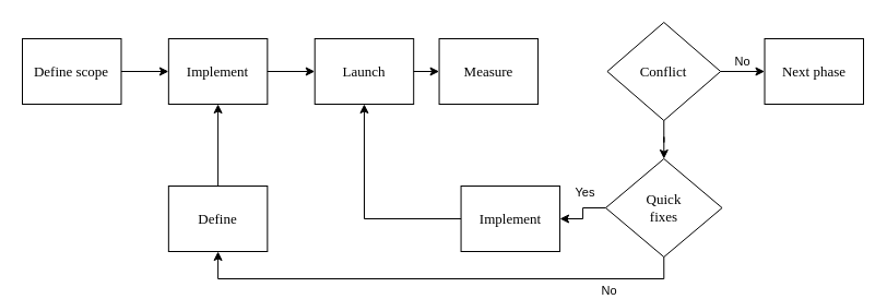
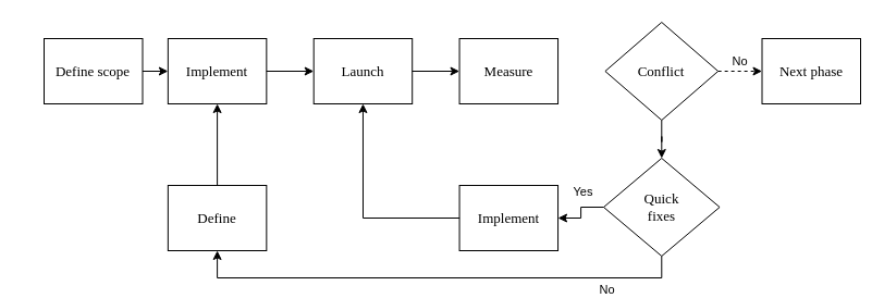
  <mxCell id="0" />
  <mxCell id="1" parent="0" />
  <mxCell id="2" value="" style="group" vertex="1" connectable="0" parent="1"><mxGeometry x="20" y="20" width="770" height="225" as="geometry" /></mxCell>
  <mxCell id="3" style="edgeStyle=orthogonalEdgeStyle;rounded=0;orthogonalLoop=1;jettySize=auto;html=1;exitX=1;exitY=0.5;exitDx=0;exitDy=0;entryX=0;entryY=0.5;entryDx=0;entryDy=0;" edge="1" parent="2" source="4" target="6"><mxGeometry relative="1" as="geometry" /></mxCell>
- <mxCell id="4" value="Define scope" style="rounded=0;whiteSpace=wrap;html=1;fontColor=#000000;strokeColor=default;fillColor=none;fontFamily=Adobe Clean;fontSize=13;strokeWidth=1;" vertex="1" parent="2"><mxGeometry y="15" width="90.488" height="60" as="geometry" /></mxCell>
+ <mxCell id="4" value="Define scope" style="rounded=0;whiteSpace=wrap;html=1;fontColor=#000000;strokeColor=default;fillColor=none;fontFamily=Adobe Clean;fontSize=13;strokeWidth=1;" vertex="1" parent="2"><mxGeometry x="20" y="15" width="90.488" height="60" as="geometry" /></mxCell>
  <mxCell id="5" style="edgeStyle=orthogonalEdgeStyle;rounded=0;orthogonalLoop=1;jettySize=auto;html=1;exitX=1;exitY=0.5;exitDx=0;exitDy=0;entryX=0;entryY=0.5;entryDx=0;entryDy=0;" edge="1" parent="2" source="6" target="8"><mxGeometry relative="1" as="geometry" /></mxCell>
  <mxCell id="6" value="Implement" style="rounded=0;whiteSpace=wrap;html=1;fontColor=#000000;strokeColor=default;fillColor=none;fontFamily=Adobe Clean;fontSize=13;strokeWidth=1;" vertex="1" parent="2"><mxGeometry x="133.854" y="15" width="90.488" height="60" as="geometry" /></mxCell>
  <mxCell id="7" style="edgeStyle=orthogonalEdgeStyle;rounded=0;orthogonalLoop=1;jettySize=auto;html=1;exitX=1;exitY=0.5;exitDx=0;exitDy=0;entryX=0;entryY=0.5;entryDx=0;entryDy=0;" edge="1" parent="2" source="8" target="9"><mxGeometry relative="1" as="geometry" /></mxCell>
  <mxCell id="8" value="Launch" style="rounded=0;whiteSpace=wrap;html=1;fontColor=#000000;strokeColor=default;fillColor=none;fontFamily=Adobe Clean;fontSize=13;strokeWidth=1;" vertex="1" parent="2"><mxGeometry x="267.709" y="15" width="90.488" height="60" as="geometry" /></mxCell>
- <mxCell id="9" value="Measure" style="rounded=0;whiteSpace=wrap;html=1;fontColor=#000000;strokeColor=default;fillColor=none;fontFamily=Adobe Clean;fontSize=13;strokeWidth=1;" vertex="1" parent="2"><mxGeometry x="381.562" y="15" width="90.488" height="60" as="geometry" /></mxCell>
+ <mxCell id="9" value="Measure" style="rounded=0;whiteSpace=wrap;html=1;fontColor=#000000;strokeColor=default;fillColor=none;fontFamily=Adobe Clean;fontSize=13;strokeWidth=1;" vertex="1" parent="2"><mxGeometry x="401.562" y="15" width="90.488" height="60" as="geometry" /></mxCell>
  <mxCell id="10" style="edgeStyle=orthogonalEdgeStyle;rounded=0;orthogonalLoop=1;jettySize=auto;html=1;exitX=0.5;exitY=0;exitDx=0;exitDy=0;entryX=0.5;entryY=1;entryDx=0;entryDy=0;" edge="1" parent="2" source="11" target="6"><mxGeometry relative="1" as="geometry" /></mxCell>
  <mxCell id="11" value="Define" style="rounded=0;whiteSpace=wrap;html=1;fontColor=#000000;strokeColor=default;fillColor=none;fontFamily=Adobe Clean;fontSize=13;strokeWidth=1;" vertex="1" parent="2"><mxGeometry x="133.855" y="150" width="90.488" height="60" as="geometry" /></mxCell>
  <mxCell id="12" style="edgeStyle=orthogonalEdgeStyle;rounded=0;orthogonalLoop=1;jettySize=auto;html=1;exitX=0;exitY=0.5;exitDx=0;exitDy=0;entryX=0.5;entryY=1;entryDx=0;entryDy=0;" edge="1" parent="2" source="13" target="8"><mxGeometry relative="1" as="geometry" /></mxCell>
  <mxCell id="13" value="Implement" style="rounded=0;whiteSpace=wrap;html=1;fontColor=#000000;strokeColor=default;fillColor=none;fontFamily=Adobe Clean;fontSize=13;strokeWidth=1;" vertex="1" parent="2"><mxGeometry x="401.565" y="150" width="90.488" height="60" as="geometry" /></mxCell>
  <mxCell id="14" value="Next phase" style="rounded=0;whiteSpace=wrap;html=1;fontColor=#000000;strokeColor=default;fillColor=none;fontFamily=Adobe Clean;fontSize=13;strokeWidth=1;" vertex="1" parent="2"><mxGeometry x="679.512" y="15" width="90.488" height="60" as="geometry" /></mxCell>
- <mxCell id="15" style="edgeStyle=orthogonalEdgeStyle;rounded=0;orthogonalLoop=1;jettySize=auto;html=1;exitX=1;exitY=0.5;exitDx=0;exitDy=0;entryX=0;entryY=0.5;entryDx=0;entryDy=0;" edge="1" parent="2" source="18" target="14"><mxGeometry relative="1" as="geometry" /></mxCell>
+ <mxCell id="15" style="edgeStyle=orthogonalEdgeStyle;rounded=0;orthogonalLoop=1;jettySize=auto;html=1;exitX=1;exitY=0.5;exitDx=0;exitDy=0;entryX=0;entryY=0.5;entryDx=0;entryDy=0;dashed=1;" edge="1" parent="2" source="18" target="14"><mxGeometry relative="1" as="geometry" /></mxCell>
  <mxCell id="16" value="No" style="edgeLabel;html=1;align=center;verticalAlign=middle;resizable=0;points=[];" vertex="1" connectable="0" parent="15"><mxGeometry x="-0.641" y="1" relative="1" as="geometry"><mxPoint x="12" y="-9" as="offset" /></mxGeometry></mxCell>
  <mxCell id="17" style="edgeStyle=orthogonalEdgeStyle;rounded=0;orthogonalLoop=1;jettySize=auto;html=1;exitX=0.5;exitY=1;exitDx=0;exitDy=0;" edge="1" parent="2" source="18" target="23"><mxGeometry relative="1" as="geometry" /></mxCell>
  <mxCell id="18" value="Conflict" style="rhombus;whiteSpace=wrap;html=1;rounded=0;fillColor=none;strokeColor=default;fontFamily=Adobe Clean;fontSize=13;strokeWidth=1;" vertex="1" parent="2"><mxGeometry x="535.417" width="103.737" height="90" as="geometry" /></mxCell>
  <mxCell id="19" style="edgeStyle=orthogonalEdgeStyle;rounded=0;orthogonalLoop=1;jettySize=auto;html=1;exitX=0;exitY=0.5;exitDx=0;exitDy=0;entryX=1;entryY=0.5;entryDx=0;entryDy=0;" edge="1" parent="2" source="23" target="13"><mxGeometry relative="1" as="geometry" /></mxCell>
  <mxCell id="20" value="Yes" style="edgeLabel;html=1;align=center;verticalAlign=middle;resizable=0;points=[];" vertex="1" connectable="0" parent="19"><mxGeometry x="-0.143" y="1" relative="1" as="geometry"><mxPoint y="-16" as="offset" /></mxGeometry></mxCell>
  <mxCell id="21" style="edgeStyle=orthogonalEdgeStyle;rounded=0;orthogonalLoop=1;jettySize=auto;html=1;exitX=0.5;exitY=1;exitDx=0;exitDy=0;entryX=0.5;entryY=1;entryDx=0;entryDy=0;" edge="1" parent="2" source="23" target="11"><mxGeometry relative="1" as="geometry" /></mxCell>
  <mxCell id="22" value="No" style="edgeLabel;html=1;align=center;verticalAlign=middle;resizable=0;points=[];" vertex="1" connectable="0" parent="21"><mxGeometry x="-0.626" y="1" relative="1" as="geometry"><mxPoint x="14" y="9" as="offset" /></mxGeometry></mxCell>
  <mxCell id="23" value="Quick&lt;br style=&quot;font-size: 13px;&quot;&gt;fixes" style="rhombus;whiteSpace=wrap;html=1;rounded=0;fillColor=none;strokeColor=default;fontFamily=Adobe Clean;fontSize=13;strokeWidth=1;" vertex="1" parent="2"><mxGeometry x="534.001" y="125" width="106.57" height="90" as="geometry" /></mxCell>
